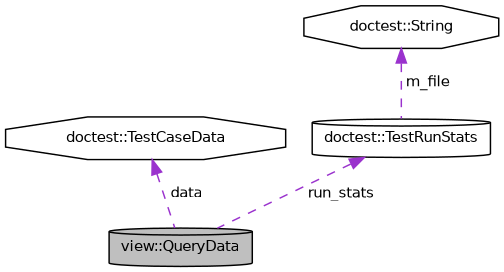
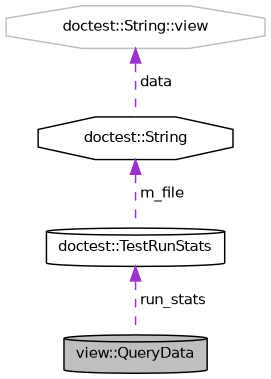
  digraph {
    node [color=black fillcolor=white fontname=Helvetica fontsize=10 shape=octagon style=filled]
    edge [color=darkorchid3 dir=back fontname=Helvetica fontsize=10 labelfontname=Helvetica labelfontsize=10 style=dashed]
    n1 [fillcolor=grey75 fontcolor=black height=0.2 label="view::QueryData" shape=cylinder width=0.4]
-   n2 [height=0.2 label="doctest::TestCaseData" width=0.4]
    n3 [height=0.2 label="doctest::String" width=0.4]
    n4 [height=0.2 label="doctest::TestRunStats" shape=cylinder width=0.4]
-   n2 -> n1 [label=" data"]
+   n5 [color=grey75 height=0.2 label="doctest::String::view" width=0.4]
    n3 -> n4 [label=" m_file"]
    n4 -> n1 [label=" run_stats"]
+   n5 -> n3 [label=" data"]
  }
